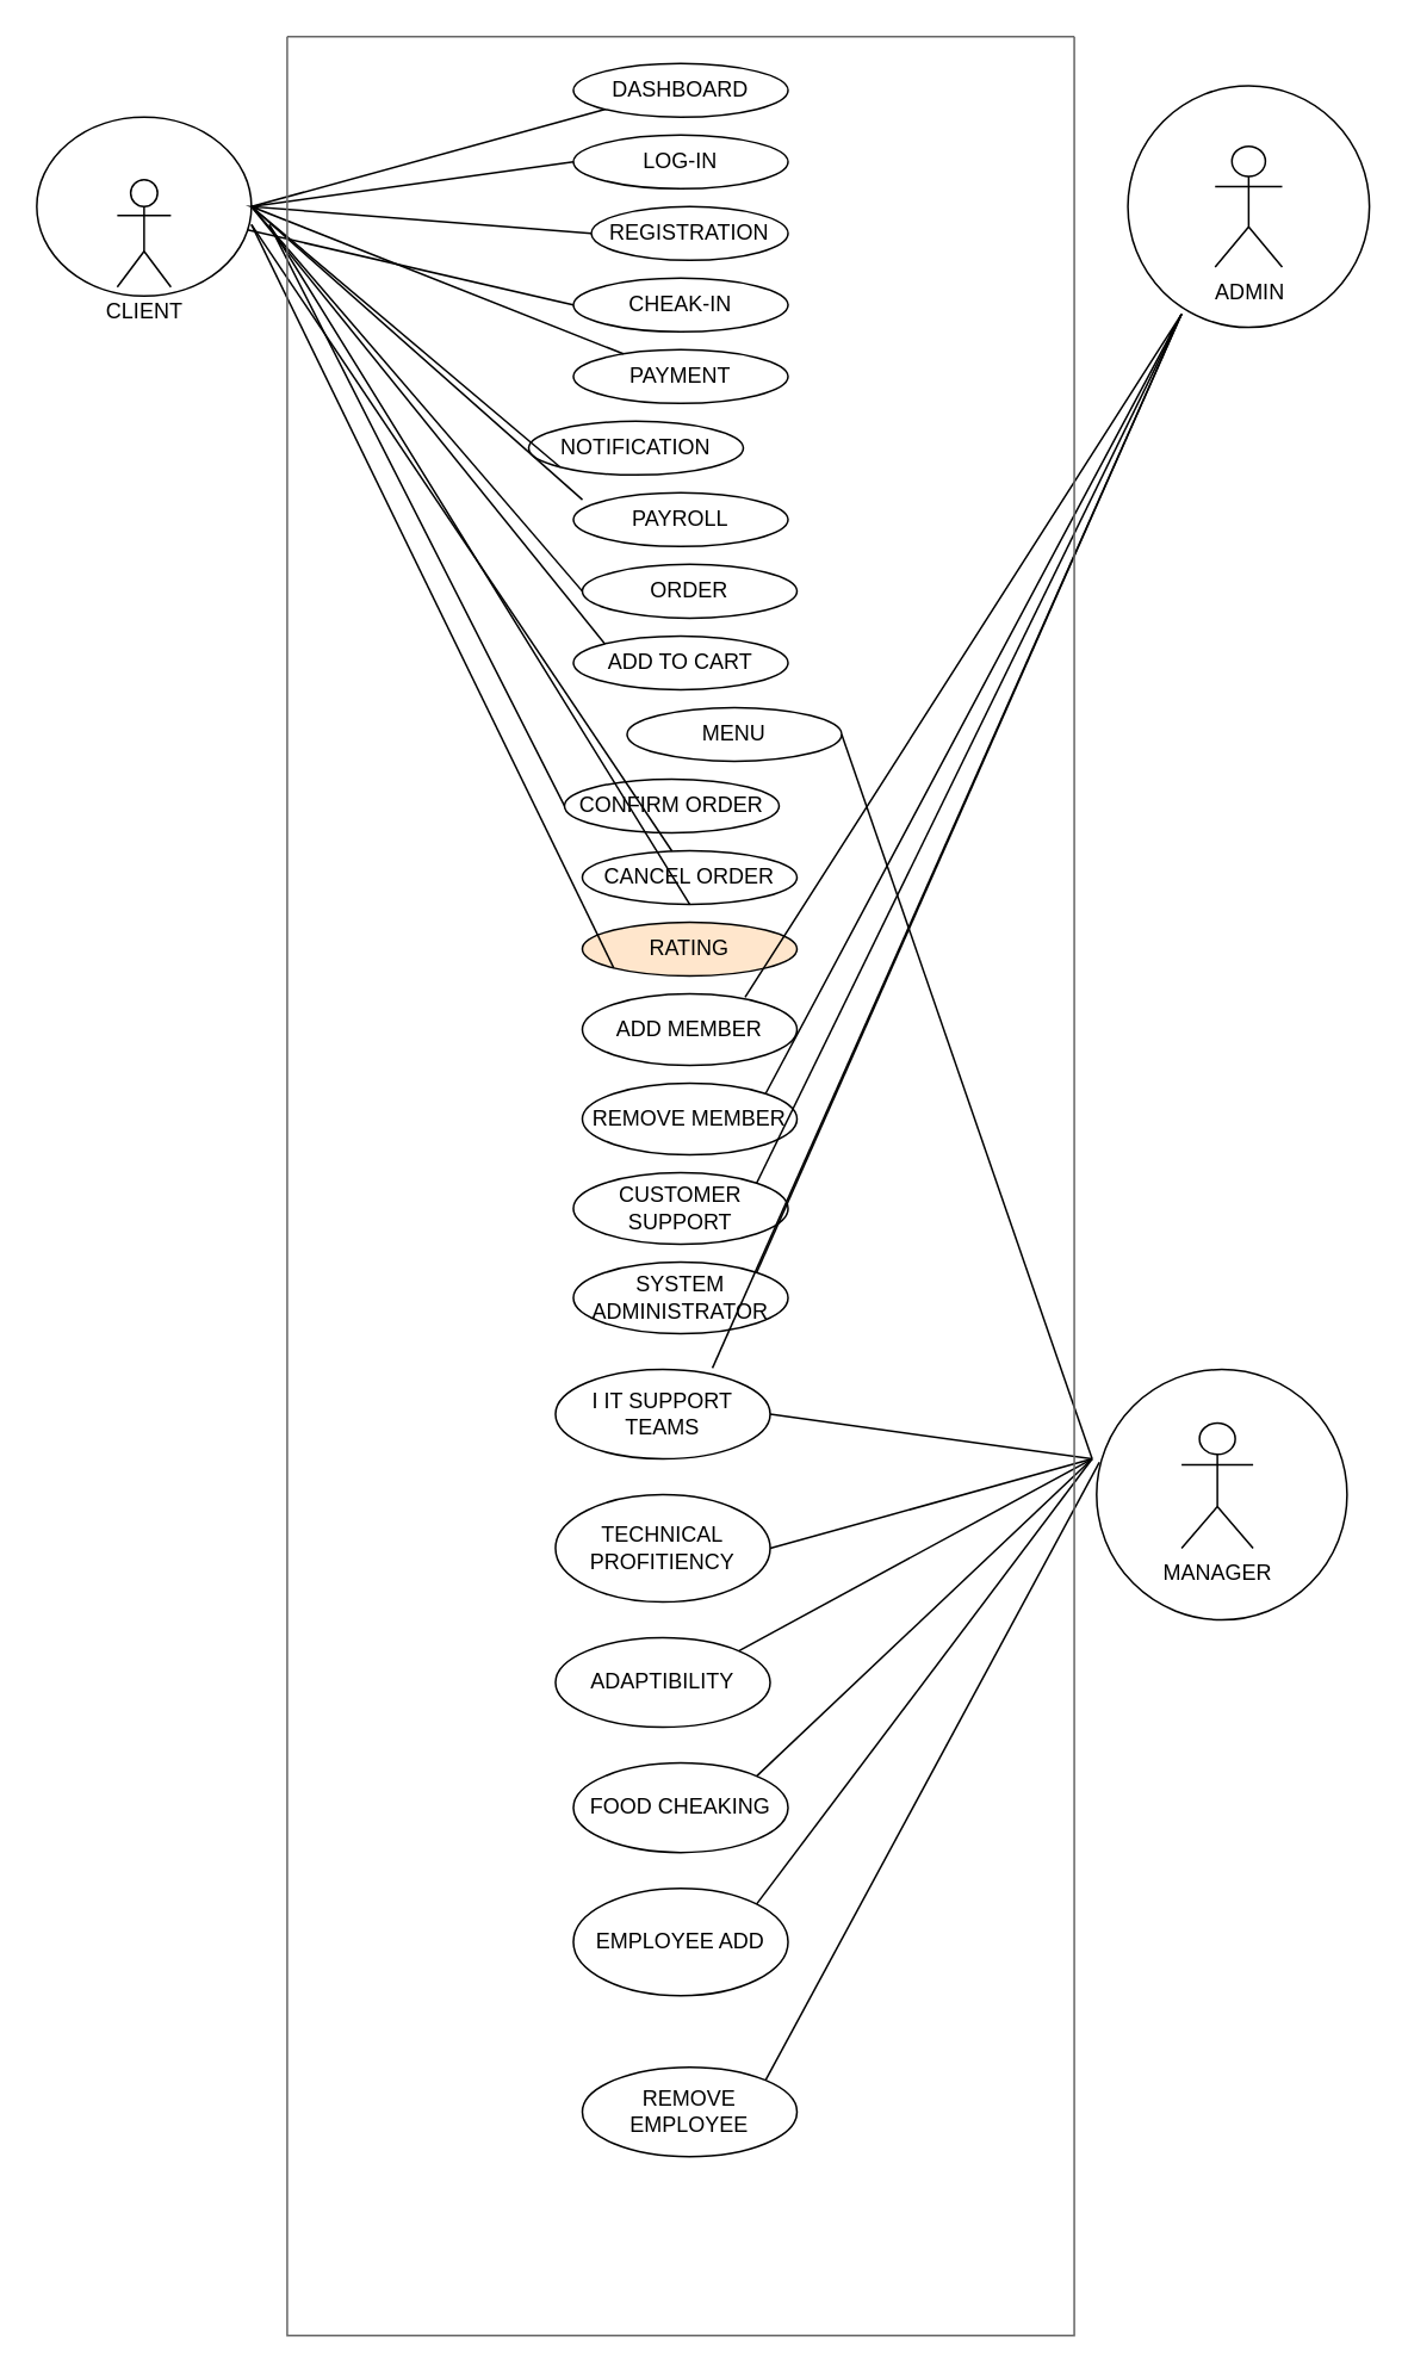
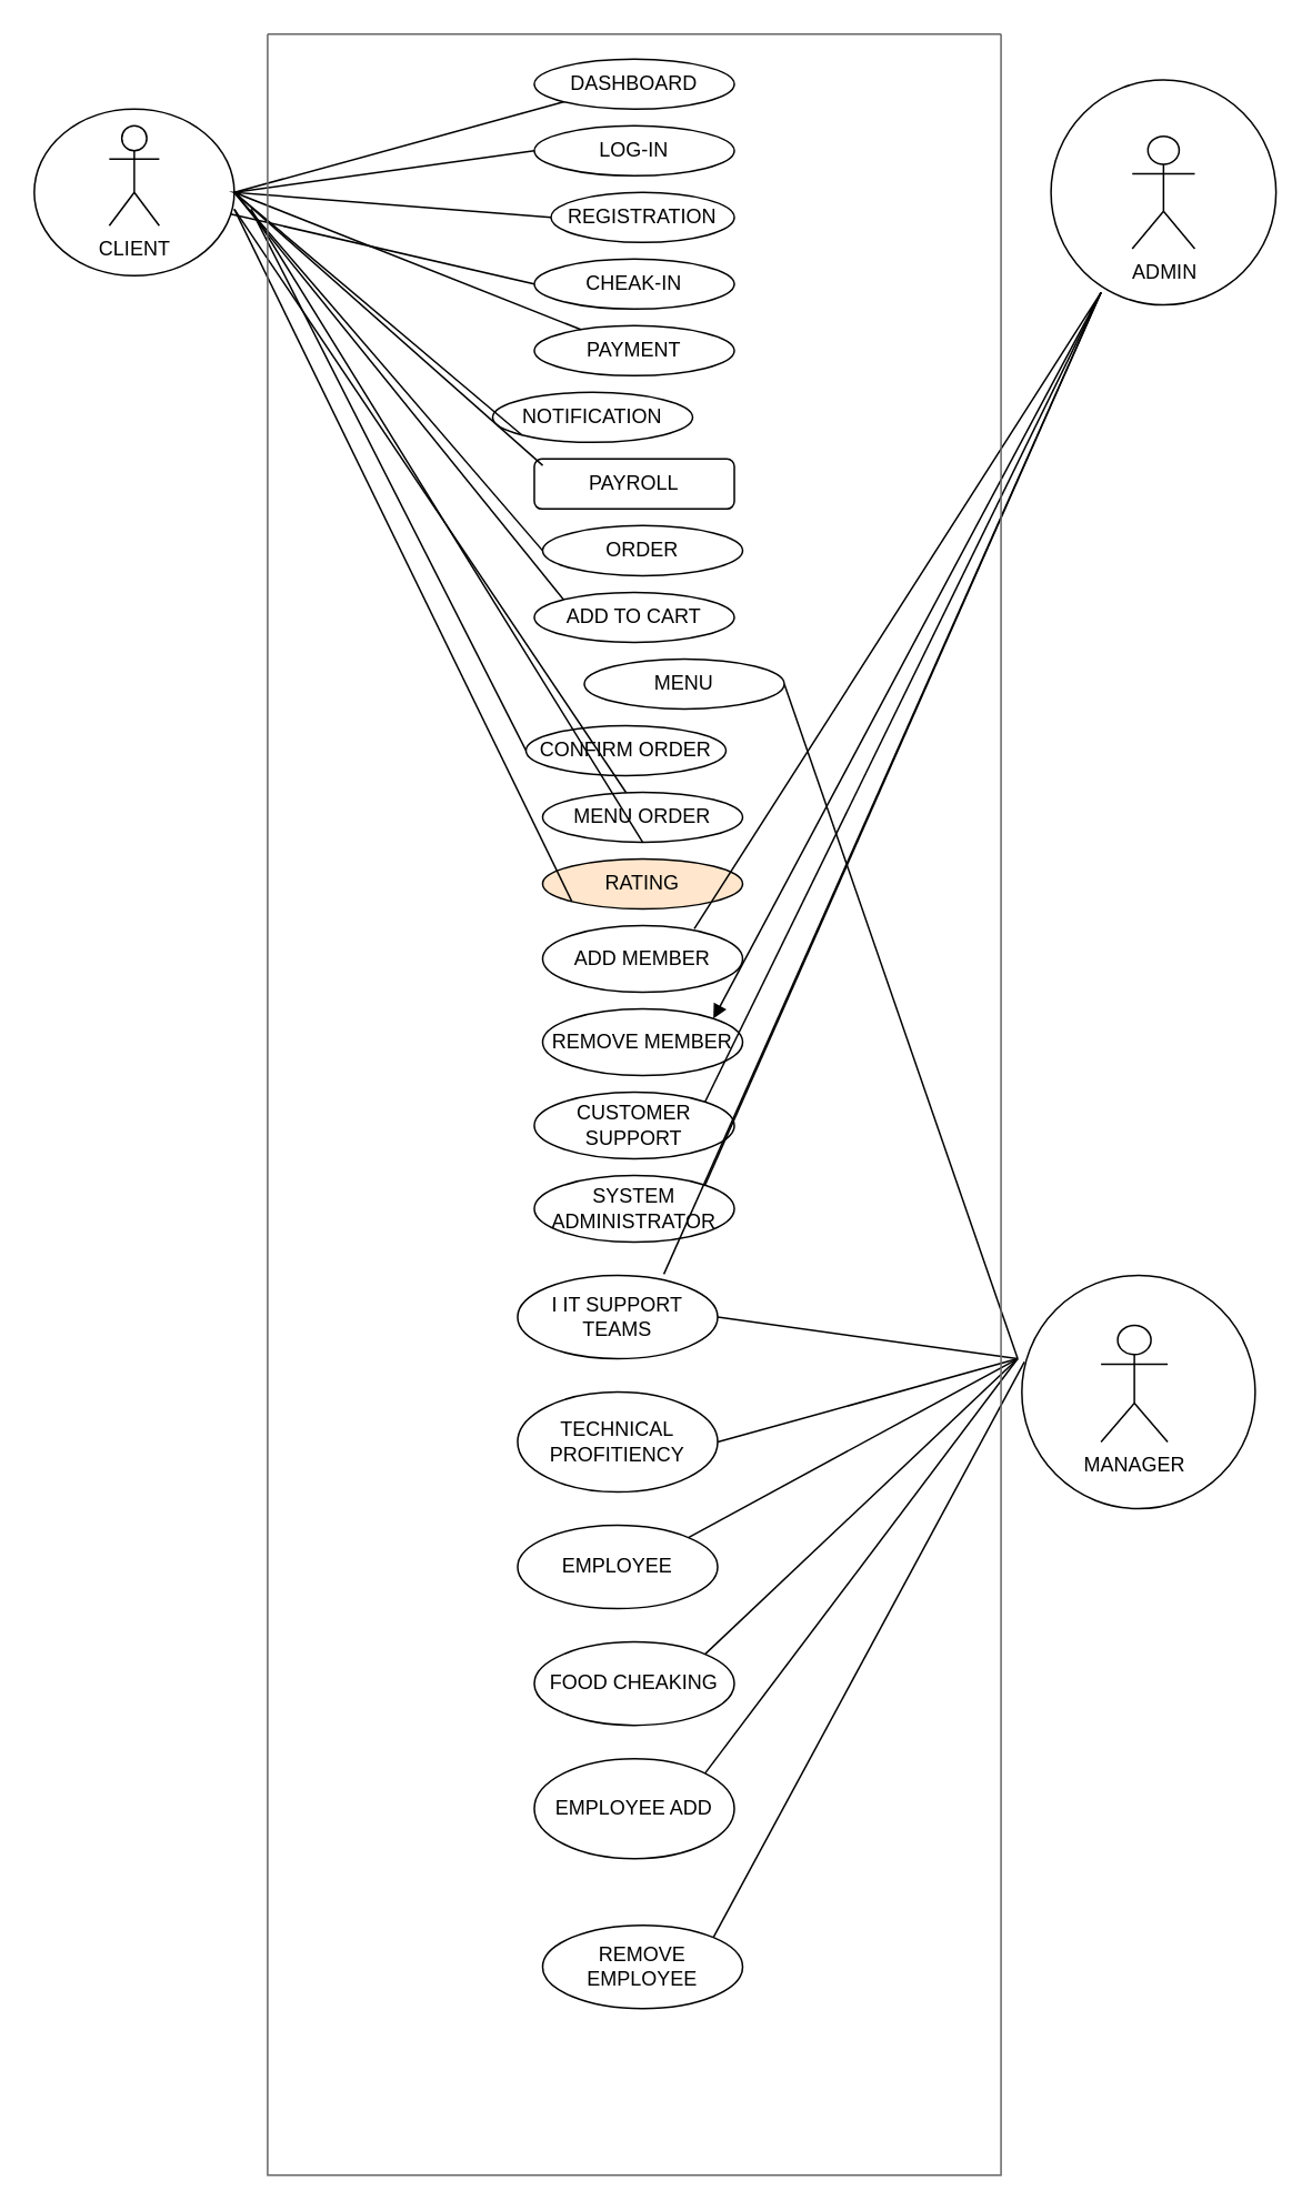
  <mxCell id="0" />
  <mxCell id="1" parent="0" />
  <mxCell id="2" value="DASHBOARD" style="ellipse;whiteSpace=wrap;html=1;" parent="1" vertex="1"><mxGeometry x="320" y="35" width="120" height="30" as="geometry" /></mxCell>
  <mxCell id="3" value="LOG-IN" style="ellipse;whiteSpace=wrap;html=1;" parent="1" vertex="1"><mxGeometry x="320" y="75" width="120" height="30" as="geometry" /></mxCell>
  <mxCell id="4" value="REGISTRATION" style="ellipse;whiteSpace=wrap;html=1;" parent="1" vertex="1"><mxGeometry x="330" y="115" width="110" height="30" as="geometry" /></mxCell>
  <mxCell id="5" value="CHEAK-IN" style="ellipse;whiteSpace=wrap;html=1;" parent="1" vertex="1"><mxGeometry x="320" y="155" width="120" height="30" as="geometry" /></mxCell>
  <mxCell id="6" style="edgeStyle=orthogonalEdgeStyle;rounded=0;orthogonalLoop=1;jettySize=auto;html=1;exitX=0.5;exitY=1;exitDx=0;exitDy=0;" parent="1" source="4" target="4" edge="1"><mxGeometry relative="1" as="geometry" /></mxCell>
  <mxCell id="7" value="PAYMENT" style="ellipse;whiteSpace=wrap;html=1;" parent="1" vertex="1"><mxGeometry x="320" y="195" width="120" height="30" as="geometry" /></mxCell>
  <mxCell id="8" value="NOTIFICATION" style="ellipse;whiteSpace=wrap;html=1;" parent="1" vertex="1"><mxGeometry x="295" y="235" width="120" height="30" as="geometry" /></mxCell>
- <mxCell id="9" value="PAYROLL" style="ellipse;whiteSpace=wrap;html=1;" parent="1" vertex="1"><mxGeometry x="320" y="275" width="120" height="30" as="geometry" /></mxCell>
+ <mxCell id="9" value="PAYROLL" style="whiteSpace=wrap;html=1;rounded=1;" parent="1" vertex="1"><mxGeometry x="320" y="275" width="120" height="30" as="geometry" /></mxCell>
  <mxCell id="10" value="ORDER" style="ellipse;whiteSpace=wrap;html=1;" parent="1" vertex="1"><mxGeometry x="325" y="315" width="120" height="30" as="geometry" /></mxCell>
  <mxCell id="11" value="ADD TO CART" style="ellipse;whiteSpace=wrap;html=1;" parent="1" vertex="1"><mxGeometry x="320" y="355" width="120" height="30" as="geometry" /></mxCell>
  <mxCell id="12" value="MENU" style="ellipse;whiteSpace=wrap;html=1;" parent="1" vertex="1"><mxGeometry x="350" y="395" width="120" height="30" as="geometry" /></mxCell>
  <mxCell id="13" value="CONFIRM ORDER" style="ellipse;whiteSpace=wrap;html=1;" parent="1" vertex="1"><mxGeometry x="315" y="435" width="120" height="30" as="geometry" /></mxCell>
- <mxCell id="14" value="CANCEL ORDER" style="ellipse;whiteSpace=wrap;html=1;" parent="1" vertex="1"><mxGeometry x="325" y="475" width="120" height="30" as="geometry" /></mxCell>
+ <mxCell id="14" value="MENU ORDER" style="ellipse;whiteSpace=wrap;html=1;" parent="1" vertex="1"><mxGeometry x="325" y="475" width="120" height="30" as="geometry" /></mxCell>
  <mxCell id="15" value="RATING" style="ellipse;whiteSpace=wrap;html=1;fillColor=#ffe6cc;" parent="1" vertex="1"><mxGeometry x="325" y="515" width="120" height="30" as="geometry" /></mxCell>
  <mxCell id="16" value="ADD MEMBER" style="ellipse;whiteSpace=wrap;html=1;" parent="1" vertex="1"><mxGeometry x="325" y="555" width="120" height="40" as="geometry" /></mxCell>
  <mxCell id="17" value="REMOVE MEMBER" style="ellipse;whiteSpace=wrap;html=1;" parent="1" vertex="1"><mxGeometry x="325" y="605" width="120" height="40" as="geometry" /></mxCell>
  <mxCell id="18" value="CUSTOMER SUPPORT" style="ellipse;whiteSpace=wrap;html=1;" parent="1" vertex="1"><mxGeometry x="320" y="655" width="120" height="40" as="geometry" /></mxCell>
  <mxCell id="19" value="" style="ellipse;whiteSpace=wrap;html=1;" parent="1" vertex="1"><mxGeometry x="20" y="65" width="120" height="100" as="geometry" /></mxCell>
- <mxCell id="20" value="CLIENT" style="shape=umlActor;verticalLabelPosition=bottom;verticalAlign=top;html=1;outlineConnect=0;" parent="1" vertex="1"><mxGeometry x="65" y="100" width="30" height="60" as="geometry" /></mxCell>
+ <mxCell id="20" value="CLIENT" style="shape=umlActor;verticalLabelPosition=bottom;verticalAlign=top;html=1;outlineConnect=0;" parent="1" vertex="1"><mxGeometry x="65" y="75" width="30" height="60" as="geometry" /></mxCell>
  <mxCell id="21" value="" style="endArrow=none;html=1;rounded=0;exitX=1;exitY=0.5;exitDx=0;exitDy=0;entryX=0;entryY=1;entryDx=0;entryDy=0;" parent="1" source="19" target="2" edge="1"><mxGeometry width="50" height="50" relative="1" as="geometry"><mxPoint x="590" y="365" as="sourcePoint" /><mxPoint x="270" y="135" as="targetPoint" /></mxGeometry></mxCell>
  <mxCell id="22" value="" style="endArrow=none;html=1;rounded=0;entryX=0;entryY=0.5;entryDx=0;entryDy=0;" parent="1" target="3" edge="1"><mxGeometry width="50" height="50" relative="1" as="geometry"><mxPoint x="140" y="115" as="sourcePoint" /><mxPoint x="220" y="185" as="targetPoint" /></mxGeometry></mxCell>
  <mxCell id="23" value="" style="ellipse;whiteSpace=wrap;html=1;aspect=fixed;" parent="1" vertex="1"><mxGeometry x="630" y="47.5" width="135" height="135" as="geometry" /></mxCell>
  <mxCell id="24" value="ADMIN" style="shape=umlActor;verticalLabelPosition=bottom;verticalAlign=top;html=1;outlineConnect=0;" parent="1" vertex="1"><mxGeometry x="678.75" y="81.25" width="37.5" height="67.5" as="geometry" /></mxCell>
  <mxCell id="25" value="" style="endArrow=none;html=1;rounded=0;entryX=0;entryY=0.5;entryDx=0;entryDy=0;" parent="1" source="7" target="4" edge="1"><mxGeometry width="50" height="50" relative="1" as="geometry"><mxPoint x="230" y="175" as="sourcePoint" /><mxPoint x="290" y="155" as="targetPoint" /><Array as="points"><mxPoint x="140" y="115" /></Array></mxGeometry></mxCell>
  <mxCell id="26" value="" style="endArrow=none;html=1;rounded=0;entryX=0;entryY=0.5;entryDx=0;entryDy=0;" parent="1" target="10" edge="1"><mxGeometry width="50" height="50" relative="1" as="geometry"><mxPoint x="140" y="115" as="sourcePoint" /><mxPoint x="640" y="385" as="targetPoint" /></mxGeometry></mxCell>
  <mxCell id="27" value="" style="endArrow=none;html=1;rounded=0;entryX=0;entryY=0;entryDx=0;entryDy=0;" parent="1" target="11" edge="1"><mxGeometry width="50" height="50" relative="1" as="geometry"><mxPoint x="140" y="115" as="sourcePoint" /><mxPoint x="640" y="385" as="targetPoint" /></mxGeometry></mxCell>
  <mxCell id="28" value="" style="endArrow=none;html=1;rounded=0;exitX=0;exitY=0.5;exitDx=0;exitDy=0;entryX=0.5;entryY=1;entryDx=0;entryDy=0;" parent="1" source="13" target="14" edge="1"><mxGeometry width="50" height="50" relative="1" as="geometry"><mxPoint x="590" y="435" as="sourcePoint" /><mxPoint x="640" y="385" as="targetPoint" /><Array as="points"><mxPoint x="150" y="125" /></Array></mxGeometry></mxCell>
  <mxCell id="29" value="" style="endArrow=none;html=1;rounded=0;" edge="1" parent="1" source="14"><mxGeometry width="50" height="50" relative="1" as="geometry"><mxPoint x="110" y="285" as="sourcePoint" /><mxPoint x="140" y="125" as="targetPoint" /></mxGeometry></mxCell>
  <mxCell id="30" value="" style="endArrow=none;html=1;rounded=0;exitX=0;exitY=1;exitDx=0;exitDy=0;" edge="1" parent="1" source="8"><mxGeometry width="50" height="50" relative="1" as="geometry"><mxPoint x="250" y="395" as="sourcePoint" /><mxPoint x="140" y="115" as="targetPoint" /></mxGeometry></mxCell>
- <mxCell id="31" value="" style="endArrow=none;html=1;rounded=0;exitX=0.758;exitY=0.05;exitDx=0;exitDy=0;exitPerimeter=0;entryX=1;entryY=0;entryDx=0;entryDy=0;" edge="1" parent="1" source="16" target="17"><mxGeometry width="50" height="50" relative="1" as="geometry"><mxPoint x="250" y="395" as="sourcePoint" /><mxPoint x="300" y="345" as="targetPoint" /><Array as="points"><mxPoint x="660" y="175" /></Array></mxGeometry></mxCell>
+ <mxCell id="31" value="" style="endArrow=block;html=1;rounded=0;exitX=0.758;exitY=0.05;exitDx=0;exitDy=0;exitPerimeter=0;entryX=1;entryY=0;entryDx=0;entryDy=0;" edge="1" parent="1" source="16" target="17"><mxGeometry width="50" height="50" relative="1" as="geometry"><mxPoint x="250" y="395" as="sourcePoint" /><mxPoint x="300" y="345" as="targetPoint" /><Array as="points"><mxPoint x="660" y="175" /></Array></mxGeometry></mxCell>
  <mxCell id="32" value="SYSTEM ADMINISTRATOR" style="ellipse;whiteSpace=wrap;html=1;" vertex="1" parent="1"><mxGeometry x="320" y="705" width="120" height="40" as="geometry" /></mxCell>
  <mxCell id="33" value="" style="endArrow=none;html=1;rounded=0;exitX=1;exitY=0;exitDx=0;exitDy=0;" edge="1" parent="1" source="32"><mxGeometry width="50" height="50" relative="1" as="geometry"><mxPoint x="250" y="215" as="sourcePoint" /><mxPoint x="660" y="175" as="targetPoint" /></mxGeometry></mxCell>
  <mxCell id="34" value="" style="endArrow=none;html=1;rounded=0;exitX=1;exitY=0;exitDx=0;exitDy=0;" edge="1" parent="1" source="18"><mxGeometry width="50" height="50" relative="1" as="geometry"><mxPoint x="250" y="415" as="sourcePoint" /><mxPoint x="660" y="175" as="targetPoint" /></mxGeometry></mxCell>
  <mxCell id="35" value="I IT SUPPORT TEAMS" style="ellipse;whiteSpace=wrap;html=1;" vertex="1" parent="1"><mxGeometry x="310" y="765" width="120" height="50" as="geometry" /></mxCell>
  <mxCell id="36" value="" style="endArrow=none;html=1;rounded=0;exitX=0.731;exitY=-0.015;exitDx=0;exitDy=0;exitPerimeter=0;" edge="1" parent="1" source="35"><mxGeometry width="50" height="50" relative="1" as="geometry"><mxPoint x="250" y="415" as="sourcePoint" /><mxPoint x="660" y="175" as="targetPoint" /></mxGeometry></mxCell>
  <mxCell id="37" value="" style="ellipse;whiteSpace=wrap;html=1;aspect=fixed;" vertex="1" parent="1"><mxGeometry x="612.5" y="765" width="140" height="140" as="geometry" /></mxCell>
  <mxCell id="38" style="edgeStyle=orthogonalEdgeStyle;rounded=0;orthogonalLoop=1;jettySize=auto;html=1;exitX=0.5;exitY=1;exitDx=0;exitDy=0;" edge="1" parent="1" source="37" target="37"><mxGeometry relative="1" as="geometry" /></mxCell>
  <mxCell id="39" value="MANAGER" style="shape=umlActor;verticalLabelPosition=bottom;verticalAlign=top;html=1;outlineConnect=0;" vertex="1" parent="1"><mxGeometry x="660" y="795" width="40" height="70" as="geometry" /></mxCell>
  <mxCell id="40" value="TECHNICAL PROFITIENCY" style="ellipse;whiteSpace=wrap;html=1;" vertex="1" parent="1"><mxGeometry x="310" y="835" width="120" height="60" as="geometry" /></mxCell>
- <mxCell id="41" value="ADAPTIBILITY" style="ellipse;whiteSpace=wrap;html=1;" vertex="1" parent="1"><mxGeometry x="310" y="915" width="120" height="50" as="geometry" /></mxCell>
+ <mxCell id="41" value="EMPLOYEE" style="ellipse;whiteSpace=wrap;html=1;" vertex="1" parent="1"><mxGeometry x="310" y="915" width="120" height="50" as="geometry" /></mxCell>
  <mxCell id="42" value="" style="endArrow=none;html=1;rounded=0;exitX=1;exitY=0;exitDx=0;exitDy=0;" edge="1" parent="1" source="41"><mxGeometry width="50" height="50" relative="1" as="geometry"><mxPoint x="250" y="775" as="sourcePoint" /><mxPoint x="610" y="815" as="targetPoint" /></mxGeometry></mxCell>
  <mxCell id="43" value="" style="endArrow=none;html=1;rounded=0;exitX=1;exitY=0.5;exitDx=0;exitDy=0;" edge="1" parent="1" source="40"><mxGeometry width="50" height="50" relative="1" as="geometry"><mxPoint x="250" y="775" as="sourcePoint" /><mxPoint x="610" y="815" as="targetPoint" /></mxGeometry></mxCell>
  <mxCell id="44" value="" style="endArrow=none;html=1;rounded=0;exitX=1;exitY=0.5;exitDx=0;exitDy=0;" edge="1" parent="1" source="35"><mxGeometry width="50" height="50" relative="1" as="geometry"><mxPoint x="250" y="775" as="sourcePoint" /><mxPoint x="610" y="815" as="targetPoint" /></mxGeometry></mxCell>
  <mxCell id="45" value="FOOD CHEAKING" style="ellipse;whiteSpace=wrap;html=1;" vertex="1" parent="1"><mxGeometry x="320" y="985" width="120" height="50" as="geometry" /></mxCell>
  <mxCell id="46" value="" style="endArrow=none;html=1;rounded=0;entryX=1;entryY=0;entryDx=0;entryDy=0;" edge="1" parent="1" target="45"><mxGeometry width="50" height="50" relative="1" as="geometry"><mxPoint x="610" y="815" as="sourcePoint" /><mxPoint x="300" y="725" as="targetPoint" /></mxGeometry></mxCell>
  <mxCell id="47" value="" style="endArrow=none;html=1;rounded=0;entryX=1;entryY=0.5;entryDx=0;entryDy=0;" edge="1" parent="1" target="12"><mxGeometry width="50" height="50" relative="1" as="geometry"><mxPoint x="610" y="815" as="sourcePoint" /><mxPoint x="300" y="545" as="targetPoint" /></mxGeometry></mxCell>
  <mxCell id="48" value="EMPLOYEE ADD" style="ellipse;whiteSpace=wrap;html=1;" vertex="1" parent="1"><mxGeometry x="320" y="1055" width="120" height="60" as="geometry" /></mxCell>
  <mxCell id="49" value="REMOVE EMPLOYEE" style="ellipse;whiteSpace=wrap;html=1;" vertex="1" parent="1"><mxGeometry x="325" y="1155" width="120" height="50" as="geometry" /></mxCell>
  <mxCell id="50" value="" style="endArrow=none;html=1;rounded=0;exitX=1;exitY=0;exitDx=0;exitDy=0;" edge="1" parent="1" source="48"><mxGeometry width="50" height="50" relative="1" as="geometry"><mxPoint x="250" y="1145" as="sourcePoint" /><mxPoint x="610" y="815" as="targetPoint" /></mxGeometry></mxCell>
  <mxCell id="51" value="" style="endArrow=none;html=1;rounded=0;entryX=0.011;entryY=0.371;entryDx=0;entryDy=0;entryPerimeter=0;exitX=1;exitY=0;exitDx=0;exitDy=0;" edge="1" parent="1" source="49" target="37"><mxGeometry width="50" height="50" relative="1" as="geometry"><mxPoint x="250" y="1145" as="sourcePoint" /><mxPoint x="300" y="1095" as="targetPoint" /></mxGeometry></mxCell>
  <mxCell id="52" value="" style="endArrow=none;html=1;rounded=0;entryX=0;entryY=0.5;entryDx=0;entryDy=0;exitX=0.981;exitY=0.629;exitDx=0;exitDy=0;exitPerimeter=0;" edge="1" parent="1" source="19" target="5"><mxGeometry width="50" height="50" relative="1" as="geometry"><mxPoint x="250" y="235" as="sourcePoint" /><mxPoint x="300" y="185" as="targetPoint" /></mxGeometry></mxCell>
  <mxCell id="53" value="" style="endArrow=none;html=1;rounded=0;exitX=0.042;exitY=0.127;exitDx=0;exitDy=0;exitPerimeter=0;entryX=1;entryY=0.5;entryDx=0;entryDy=0;" edge="1" parent="1" source="9" target="19"><mxGeometry width="50" height="50" relative="1" as="geometry"><mxPoint x="250" y="235" as="sourcePoint" /><mxPoint x="300" y="185" as="targetPoint" /></mxGeometry></mxCell>
  <mxCell id="54" value="" style="endArrow=none;html=1;rounded=0;exitX=0;exitY=1;exitDx=0;exitDy=0;" edge="1" parent="1" source="15"><mxGeometry width="50" height="50" relative="1" as="geometry"><mxPoint x="250" y="235" as="sourcePoint" /><mxPoint x="140" y="125" as="targetPoint" /></mxGeometry></mxCell>
  <mxCell id="55" value="" style="swimlane;startSize=0;fillColor=#f5f5f5;strokeColor=#666666;fontColor=#333333;" vertex="1" parent="1"><mxGeometry x="160" y="20" width="440" height="1285" as="geometry" /></mxCell>
